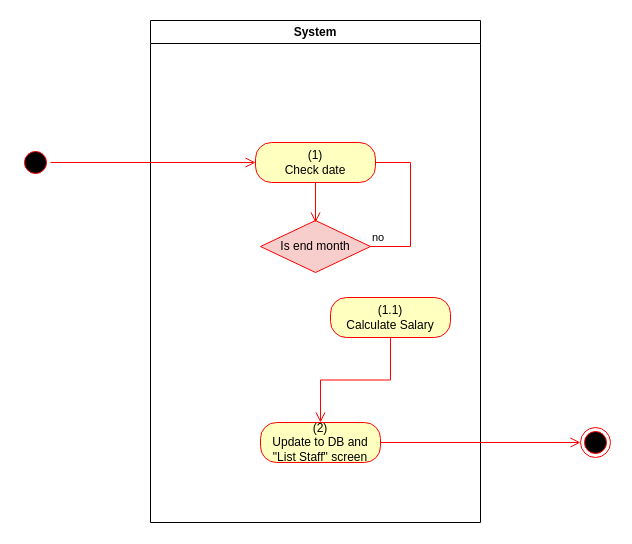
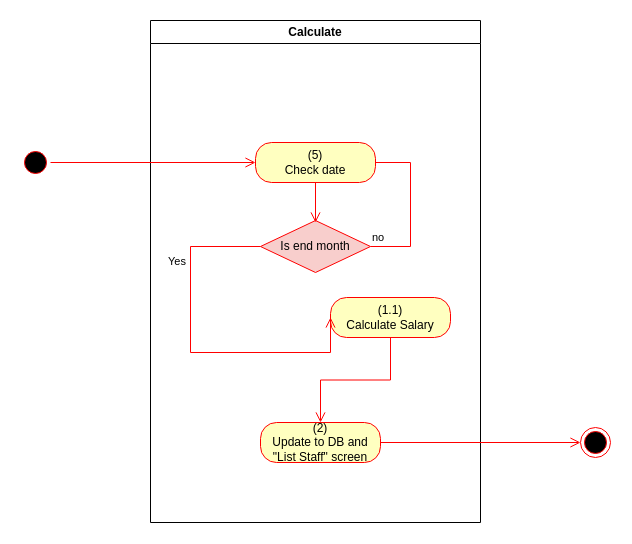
  <mxCell id="0" />
  <mxCell id="1" parent="0" />
- <mxCell id="2" value="System" style="swimlane;whiteSpace=wrap;startSize=23;" vertex="1" parent="1"><mxGeometry x="150" y="20" width="330" height="502" as="geometry" /></mxCell>
- <mxCell id="3" value="(1)&lt;br&gt;Check date" style="rounded=1;whiteSpace=wrap;html=1;arcSize=40;fontColor=#000000;fillColor=#ffffc0;strokeColor=#ff0000;" vertex="1" parent="2"><mxGeometry x="105" y="122" width="120" height="40" as="geometry" /></mxCell>
+ <mxCell id="2" value="Calculate" style="swimlane;whiteSpace=wrap;startSize=23;" vertex="1" parent="1"><mxGeometry x="150" y="20" width="330" height="502" as="geometry" /></mxCell>
+ <mxCell id="3" value="(5)&lt;br&gt;Check date" style="rounded=1;whiteSpace=wrap;html=1;arcSize=40;fontColor=#000000;fillColor=#ffffc0;strokeColor=#ff0000;" vertex="1" parent="2"><mxGeometry x="105" y="122" width="120" height="40" as="geometry" /></mxCell>
  <mxCell id="4" value="(1.1)&lt;br&gt;Calculate Salary" style="rounded=1;whiteSpace=wrap;html=1;arcSize=40;fontColor=#000000;fillColor=#ffffc0;strokeColor=#ff0000;" vertex="1" parent="2"><mxGeometry x="180" y="277" width="120" height="40" as="geometry" /></mxCell>
  <mxCell id="5" value="(2)&lt;br&gt;Update to DB and &quot;List Staff&quot; screen" style="rounded=1;whiteSpace=wrap;html=1;arcSize=40;fontColor=#000000;fillColor=#ffffc0;strokeColor=#ff0000;" vertex="1" parent="2"><mxGeometry x="110" y="402" width="120" height="40" as="geometry" /></mxCell>
  <mxCell id="6" value="" style="edgeStyle=orthogonalEdgeStyle;html=1;verticalAlign=bottom;endArrow=open;endSize=8;strokeColor=#ff0000;rounded=0;exitX=0.5;exitY=1;exitDx=0;exitDy=0;entryX=0.5;entryY=0;entryDx=0;entryDy=0;" edge="1" parent="2" source="4" target="5"><mxGeometry relative="1" as="geometry"><mxPoint x="170" y="642" as="targetPoint" /></mxGeometry></mxCell>
  <mxCell id="7" value="Is end month" style="rhombus;whiteSpace=wrap;html=1;fillColor=#f8cecc;strokeColor=#ff0000;" vertex="1" parent="2"><mxGeometry x="110" y="200" width="110" height="52" as="geometry" /></mxCell>
  <mxCell id="8" value="" style="edgeStyle=orthogonalEdgeStyle;html=1;verticalAlign=bottom;endArrow=open;endSize=8;strokeColor=#ff0000;rounded=0;" edge="1" parent="2" source="3"><mxGeometry relative="1" as="geometry"><mxPoint x="165" y="202" as="targetPoint" /><Array as="points"><mxPoint x="165" y="202" /><mxPoint x="165" y="202" /></Array></mxGeometry></mxCell>
+ <mxCell id="9" value="Yes" style="edgeStyle=orthogonalEdgeStyle;html=1;align=left;verticalAlign=top;endArrow=open;endSize=8;strokeColor=#ff0000;rounded=0;exitX=0;exitY=0.5;exitDx=0;exitDy=0;entryX=0;entryY=0.5;entryDx=0;entryDy=0;" edge="1" source="7" parent="2" target="4"><mxGeometry x="-0.589" y="-24" relative="1" as="geometry"><mxPoint x="30" y="292" as="targetPoint" /><mxPoint x="165" y="202" as="sourcePoint" /><Array as="points"><mxPoint x="40" y="226" /><mxPoint x="40" y="332" /></Array><mxPoint as="offset" /></mxGeometry></mxCell>
  <mxCell id="10" value="no" style="edgeStyle=orthogonalEdgeStyle;html=1;align=left;verticalAlign=bottom;endArrow=none;endSize=8;strokeColor=#ff0000;rounded=0;entryX=1;entryY=0.5;entryDx=0;entryDy=0;" edge="1" source="7" parent="2" target="3"><mxGeometry x="-1" relative="1" as="geometry"><mxPoint x="260" y="262" as="targetPoint" /><Array as="points"><mxPoint x="260" y="226" /><mxPoint x="260" y="142" /></Array></mxGeometry></mxCell>
  <mxCell id="11" value="" style="ellipse;html=1;shape=startState;fillColor=#000000;strokeColor=#ff0000;" vertex="1" parent="1"><mxGeometry x="20" y="147" width="30" height="30" as="geometry" /></mxCell>
  <mxCell id="12" value="" style="edgeStyle=orthogonalEdgeStyle;html=1;verticalAlign=bottom;endArrow=open;endSize=8;strokeColor=#ff0000;rounded=0;entryX=0;entryY=0.5;entryDx=0;entryDy=0;" edge="1" parent="1" source="11" target="3"><mxGeometry relative="1" as="geometry"><mxPoint x="-160" y="162.5" as="targetPoint" /></mxGeometry></mxCell>
  <mxCell id="13" value="" style="ellipse;html=1;shape=endState;fillColor=#000000;strokeColor=#ff0000;" vertex="1" parent="1"><mxGeometry x="580" y="427" width="30" height="30" as="geometry" /></mxCell>
  <mxCell id="14" value="" style="edgeStyle=orthogonalEdgeStyle;html=1;verticalAlign=bottom;endArrow=open;endSize=8;strokeColor=#ff0000;rounded=0;exitX=1;exitY=0.5;exitDx=0;exitDy=0;entryX=0;entryY=0.5;entryDx=0;entryDy=0;" edge="1" parent="1" source="5" target="13"><mxGeometry relative="1" as="geometry"><mxPoint x="450" y="652" as="targetPoint" /><mxPoint x="450" y="592" as="sourcePoint" /></mxGeometry></mxCell>
